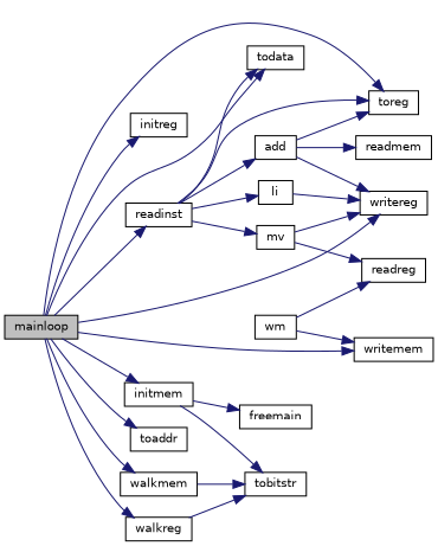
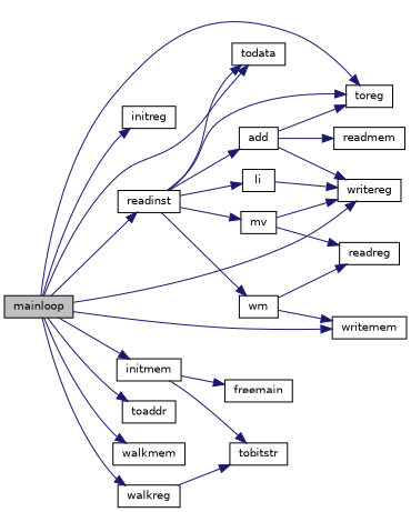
  digraph {
    rankdir=LR
    node [color=black fillcolor=white fontname=Helvetica fontsize=10 shape=record style=filled]
    edge [color=midnightblue fontname=Helvetica fontsize=10 labelfontname=Helvetica labelfontsize=10 style=solid]
    n1 [fillcolor=grey75 fontcolor=black height=0.2 label=mainloop width=0.4]
    n2 [height=0.2 label=initmem width=0.4]
    n3 [height=0.2 label=initreg width=0.4]
    n4 [height=0.2 label=readinst width=0.4]
    n5 [height=0.2 label=writereg width=0.4]
    n6 [height=0.2 label=todata width=0.4]
    n7 [height=0.2 label=toreg width=0.4]
    n8 [height=0.2 label=writemem width=0.4]
    n9 [height=0.2 label=toaddr width=0.4]
    n10 [height=0.2 label=walkmem width=0.4]
    n11 [height=0.2 label=walkreg width=0.4]
    n12 [height=0.2 label=freemain width=0.4]
    n13 [height=0.2 label=tobitstr width=0.4]
    n14 [height=0.2 label=add width=0.4]
    n15 [height=0.2 label=li width=0.4]
    n16 [height=0.2 label=mv width=0.4]
    n17 [height=0.2 label=wm width=0.4]
    n18 [height=0.2 label=readmem width=0.4]
    n19 [height=0.2 label=readreg width=0.4]
    n1 -> n2
    n1 -> n3
    n1 -> n4
    n1 -> n5
    n1 -> n6
    n1 -> n7
    n1 -> n8
    n1 -> n9
    n1 -> n10
    n1 -> n11
    n2 -> n12
    n2 -> n13
    n4 -> n6
    n4 -> n7
    n4 -> n14
    n4 -> n15
    n4 -> n16
-   n10 -> n13
+   n4 -> n17
    n11 -> n13
    n14 -> n5
    n14 -> n7
    n14 -> n18
    n15 -> n5
    n16 -> n5
    n16 -> n19
    n17 -> n8
    n17 -> n19
  }
